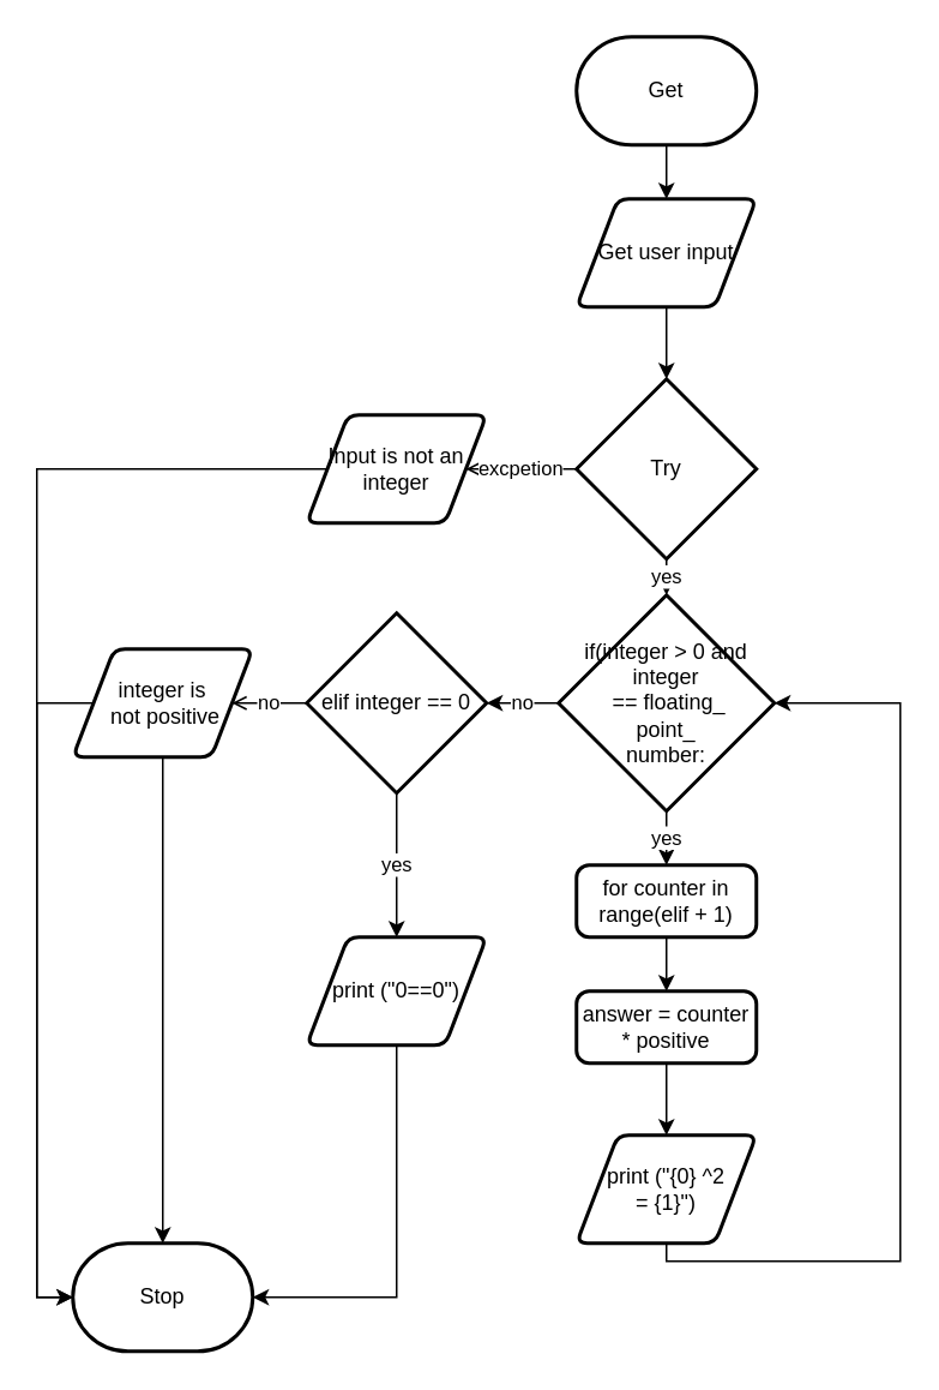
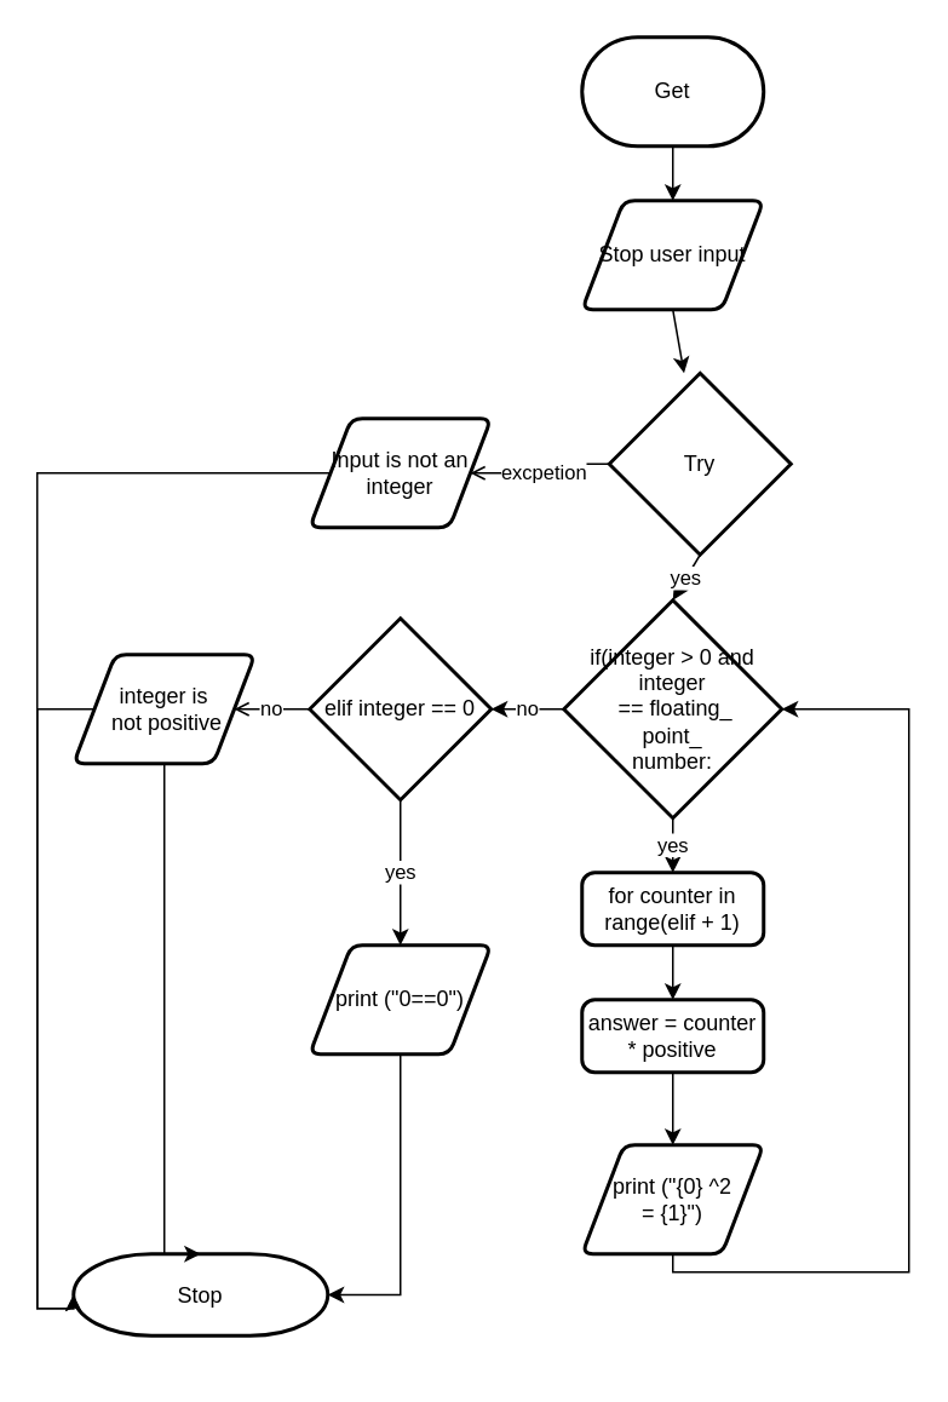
  <mxCell id="0" />
  <mxCell id="1" parent="0" />
  <mxCell id="2" style="edgeStyle=none;html=1;exitX=0.5;exitY=1;exitDx=0;exitDy=0;exitPerimeter=0;entryX=0.5;entryY=0;entryDx=0;entryDy=0;" edge="1" parent="1" source="3" target="5"><mxGeometry relative="1" as="geometry" /></mxCell>
  <mxCell id="3" value="Get" style="strokeWidth=2;html=1;shape=mxgraph.flowchart.terminator;whiteSpace=wrap;" vertex="1" parent="1"><mxGeometry x="320" y="20" width="100" height="60" as="geometry" /></mxCell>
  <mxCell id="4" style="edgeStyle=none;html=1;exitX=0.5;exitY=1;exitDx=0;exitDy=0;" edge="1" parent="1" source="5" target="8"><mxGeometry relative="1" as="geometry" /></mxCell>
- <mxCell id="5" value="Get user input" style="shape=parallelogram;html=1;strokeWidth=2;perimeter=parallelogramPerimeter;whiteSpace=wrap;rounded=1;arcSize=12;size=0.23;" vertex="1" parent="1"><mxGeometry x="320" y="110" width="100" height="60" as="geometry" /></mxCell>
+ <mxCell id="5" value="Stop user input" style="shape=parallelogram;html=1;strokeWidth=2;perimeter=parallelogramPerimeter;whiteSpace=wrap;rounded=1;arcSize=12;size=0.23;" vertex="1" parent="1"><mxGeometry x="320" y="110" width="100" height="60" as="geometry" /></mxCell>
  <mxCell id="6" value="yes" style="edgeStyle=none;html=1;exitX=0.5;exitY=1;exitDx=0;exitDy=0;exitPerimeter=0;entryX=0.5;entryY=0;entryDx=0;entryDy=0;entryPerimeter=0;" edge="1" parent="1" source="8" target="11"><mxGeometry relative="1" as="geometry" /></mxCell>
  <mxCell id="7" value="excpetion" style="edgeStyle=orthogonalEdgeStyle;rounded=0;html=1;exitX=0;exitY=0.5;exitDx=0;exitDy=0;exitPerimeter=0;endArrow=open;" edge="1" parent="1" source="8" target="22"><mxGeometry relative="1" as="geometry" /></mxCell>
- <mxCell id="8" value="Try" style="strokeWidth=2;html=1;shape=mxgraph.flowchart.decision;whiteSpace=wrap;" vertex="1" parent="1"><mxGeometry x="320" y="210" width="100" height="100" as="geometry" /></mxCell>
+ <mxCell id="8" value="Try" style="strokeWidth=2;html=1;shape=mxgraph.flowchart.decision;whiteSpace=wrap;" vertex="1" parent="1"><mxGeometry x="335" y="205" width="100" height="100" as="geometry" /></mxCell>
  <mxCell id="9" value="yes" style="edgeStyle=none;html=1;exitX=0.5;exitY=1;exitDx=0;exitDy=0;exitPerimeter=0;entryX=0.5;entryY=0;entryDx=0;entryDy=0;" edge="1" parent="1" source="11" target="13"><mxGeometry relative="1" as="geometry" /></mxCell>
  <mxCell id="10" value="no" style="edgeStyle=orthogonalEdgeStyle;rounded=0;html=1;exitX=0;exitY=0.5;exitDx=0;exitDy=0;exitPerimeter=0;entryX=1;entryY=0.5;entryDx=0;entryDy=0;entryPerimeter=0;" edge="1" parent="1" source="11" target="18"><mxGeometry relative="1" as="geometry" /></mxCell>
  <mxCell id="11" value="if(integer &amp;gt; 0 and integer&lt;br&gt;&amp;nbsp;== floating_&lt;br&gt;point_&lt;br&gt;number:" style="strokeWidth=2;html=1;shape=mxgraph.flowchart.decision;whiteSpace=wrap;" vertex="1" parent="1"><mxGeometry x="310" y="330" width="120" height="120" as="geometry" /></mxCell>
  <mxCell id="12" style="edgeStyle=none;html=1;exitX=0.5;exitY=1;exitDx=0;exitDy=0;entryX=0.5;entryY=0;entryDx=0;entryDy=0;" edge="1" parent="1" source="13" target="15"><mxGeometry relative="1" as="geometry" /></mxCell>
  <mxCell id="13" value="for counter in range(elif + 1)" style="rounded=1;whiteSpace=wrap;html=1;absoluteArcSize=1;arcSize=14;strokeWidth=2;" vertex="1" parent="1"><mxGeometry x="320" y="480" width="100" height="40" as="geometry" /></mxCell>
  <mxCell id="14" style="edgeStyle=none;html=1;exitX=0.5;exitY=1;exitDx=0;exitDy=0;entryX=0.5;entryY=0;entryDx=0;entryDy=0;" edge="1" parent="1" source="15" target="28"><mxGeometry relative="1" as="geometry" /></mxCell>
  <mxCell id="15" value="answer = counter * positive" style="rounded=1;whiteSpace=wrap;html=1;absoluteArcSize=1;arcSize=14;strokeWidth=2;" vertex="1" parent="1"><mxGeometry x="320" y="550" width="100" height="40" as="geometry" /></mxCell>
  <mxCell id="16" value="yes" style="edgeStyle=orthogonalEdgeStyle;rounded=0;html=1;exitX=0.5;exitY=1;exitDx=0;exitDy=0;exitPerimeter=0;entryX=0.5;entryY=0;entryDx=0;entryDy=0;" edge="1" parent="1" source="18" target="20"><mxGeometry relative="1" as="geometry" /></mxCell>
  <mxCell id="17" value="no" style="edgeStyle=orthogonalEdgeStyle;rounded=0;html=1;exitX=0;exitY=0.5;exitDx=0;exitDy=0;exitPerimeter=0;entryX=1;entryY=0.5;entryDx=0;entryDy=0;endArrow=open;" edge="1" parent="1" source="18" target="26"><mxGeometry relative="1" as="geometry" /></mxCell>
  <mxCell id="18" value="elif integer == 0" style="strokeWidth=2;html=1;shape=mxgraph.flowchart.decision;whiteSpace=wrap;" vertex="1" parent="1"><mxGeometry x="170" y="340" width="100" height="100" as="geometry" /></mxCell>
  <mxCell id="19" style="edgeStyle=orthogonalEdgeStyle;rounded=0;html=1;exitX=0.5;exitY=1;exitDx=0;exitDy=0;entryX=1;entryY=0.5;entryDx=0;entryDy=0;entryPerimeter=0;" edge="1" parent="1" source="20" target="23"><mxGeometry relative="1" as="geometry" /></mxCell>
  <mxCell id="20" value="print (&quot;0==0&quot;)" style="shape=parallelogram;html=1;strokeWidth=2;perimeter=parallelogramPerimeter;whiteSpace=wrap;rounded=1;arcSize=12;size=0.23;" vertex="1" parent="1"><mxGeometry x="170" y="520" width="100" height="60" as="geometry" /></mxCell>
  <mxCell id="21" style="edgeStyle=orthogonalEdgeStyle;rounded=0;html=1;exitX=0;exitY=0.5;exitDx=0;exitDy=0;entryX=0;entryY=0.5;entryDx=0;entryDy=0;entryPerimeter=0;" edge="1" parent="1" source="22" target="23"><mxGeometry relative="1" as="geometry"><Array as="points"><mxPoint x="20" y="260" /><mxPoint x="20" y="720" /></Array></mxGeometry></mxCell>
  <mxCell id="22" value="Input is not an integer" style="shape=parallelogram;html=1;strokeWidth=2;perimeter=parallelogramPerimeter;whiteSpace=wrap;rounded=1;arcSize=12;size=0.23;" vertex="1" parent="1"><mxGeometry x="170" y="230" width="100" height="60" as="geometry" /></mxCell>
- <mxCell id="23" value="Stop" style="strokeWidth=2;html=1;shape=mxgraph.flowchart.terminator;whiteSpace=wrap;" vertex="1" parent="1"><mxGeometry x="40" y="690" width="100" height="60" as="geometry" /></mxCell>
+ <mxCell id="23" value="Stop" style="strokeWidth=2;html=1;shape=mxgraph.flowchart.terminator;whiteSpace=wrap;" vertex="1" parent="1"><mxGeometry x="40" y="690" width="140" height="45" as="geometry" /></mxCell>
  <mxCell id="24" style="edgeStyle=orthogonalEdgeStyle;rounded=0;html=1;exitX=0.5;exitY=1;exitDx=0;exitDy=0;entryX=0.5;entryY=0;entryDx=0;entryDy=0;entryPerimeter=0;" edge="1" parent="1" source="26" target="23"><mxGeometry relative="1" as="geometry"><Array as="points"><mxPoint x="90" y="490" /><mxPoint x="90" y="490" /></Array></mxGeometry></mxCell>
  <mxCell id="25" style="edgeStyle=orthogonalEdgeStyle;rounded=0;html=1;exitX=0;exitY=0.5;exitDx=0;exitDy=0;entryX=0;entryY=0.5;entryDx=0;entryDy=0;entryPerimeter=0;" edge="1" parent="1" source="26" target="23"><mxGeometry relative="1" as="geometry"><Array as="points"><mxPoint x="20" y="390" /><mxPoint x="20" y="720" /></Array></mxGeometry></mxCell>
  <mxCell id="26" value="integer is&lt;br&gt;&amp;nbsp;not positive" style="shape=parallelogram;html=1;strokeWidth=2;perimeter=parallelogramPerimeter;whiteSpace=wrap;rounded=1;arcSize=12;size=0.23;" vertex="1" parent="1"><mxGeometry x="40" y="360" width="100" height="60" as="geometry" /></mxCell>
  <mxCell id="27" style="edgeStyle=orthogonalEdgeStyle;rounded=0;html=1;exitX=0.5;exitY=1;exitDx=0;exitDy=0;entryX=1;entryY=0.5;entryDx=0;entryDy=0;entryPerimeter=0;" edge="1" parent="1" source="28" target="11"><mxGeometry relative="1" as="geometry"><Array as="points"><mxPoint x="370" y="700" /><mxPoint x="500" y="700" /><mxPoint x="500" y="390" /></Array></mxGeometry></mxCell>
  <mxCell id="28" value="print (&quot;{0} ^2 &lt;br&gt;= {1}&quot;)" style="shape=parallelogram;html=1;strokeWidth=2;perimeter=parallelogramPerimeter;whiteSpace=wrap;rounded=1;arcSize=12;size=0.23;" vertex="1" parent="1"><mxGeometry x="320" y="630" width="100" height="60" as="geometry" /></mxCell>
